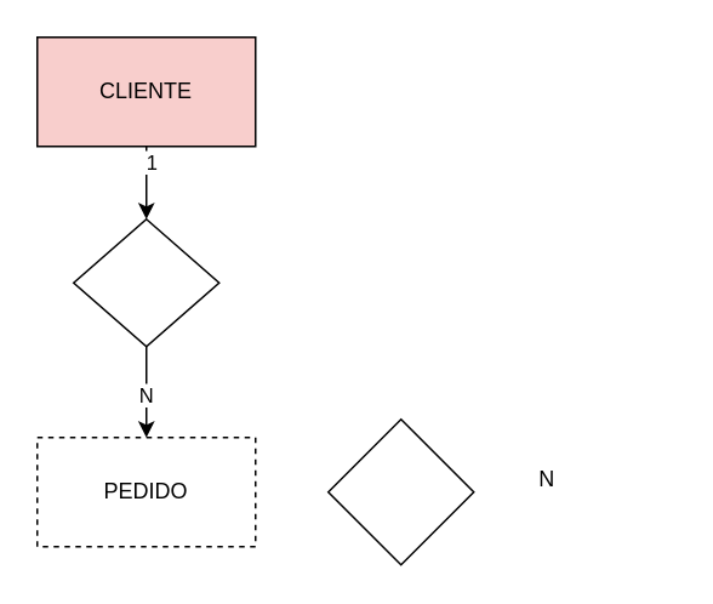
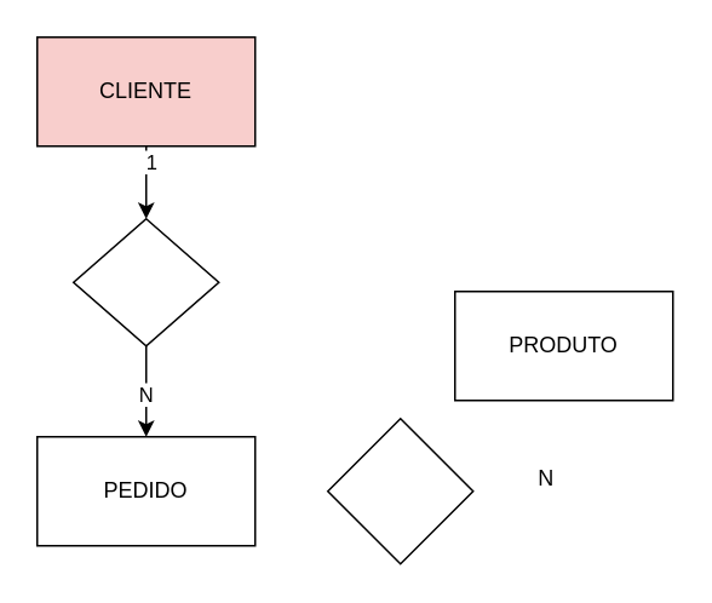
  <mxCell id="0" />
  <mxCell id="1" parent="0" />
  <mxCell id="2" value="" style="edgeStyle=orthogonalEdgeStyle;rounded=0;orthogonalLoop=1;jettySize=auto;html=1;" edge="1" parent="1" source="4" target="9"><mxGeometry relative="1" as="geometry" /></mxCell>
  <mxCell id="3" value="1" style="edgeLabel;html=1;align=center;verticalAlign=middle;resizable=0;points=[];" vertex="1" connectable="0" parent="2"><mxGeometry x="-0.604" y="2" relative="1" as="geometry"><mxPoint as="offset" /></mxGeometry></mxCell>
  <mxCell id="4" value="CLIENTE" style="rounded=0;whiteSpace=wrap;html=1;fillColor=#f8cecc;" vertex="1" parent="1"><mxGeometry x="20" y="20" width="120" height="60" as="geometry" /></mxCell>
- <mxCell id="6" value="PEDIDO" style="rounded=0;whiteSpace=wrap;html=1;dashed=1;" vertex="1" parent="1"><mxGeometry x="20" y="240" width="120" height="60" as="geometry" /></mxCell>
+ <mxCell id="5" value="PRODUTO" style="rounded=0;whiteSpace=wrap;html=1;" vertex="1" parent="1"><mxGeometry x="250" y="160" width="120" height="60" as="geometry" /></mxCell>
+ <mxCell id="6" value="PEDIDO" style="rounded=0;whiteSpace=wrap;html=1;" vertex="1" parent="1"><mxGeometry x="20" y="240" width="120" height="60" as="geometry" /></mxCell>
  <mxCell id="7" style="edgeStyle=orthogonalEdgeStyle;rounded=0;orthogonalLoop=1;jettySize=auto;html=1;exitX=0.5;exitY=1;exitDx=0;exitDy=0;" edge="1" parent="1" source="9" target="6"><mxGeometry relative="1" as="geometry" /></mxCell>
  <mxCell id="8" value="N" style="edgeLabel;html=1;align=center;verticalAlign=middle;resizable=0;points=[];" vertex="1" connectable="0" parent="7"><mxGeometry x="0.034" y="-1" relative="1" as="geometry"><mxPoint as="offset" /></mxGeometry></mxCell>
  <mxCell id="9" value="" style="rhombus;whiteSpace=wrap;html=1;rounded=0;" vertex="1" parent="1"><mxGeometry x="40" y="120" width="80" height="70" as="geometry" /></mxCell>
  <mxCell id="10" value="" style="rhombus;whiteSpace=wrap;html=1;" vertex="1" parent="1"><mxGeometry x="180" y="230" width="80" height="80" as="geometry" /></mxCell>
  <mxCell id="11" value="N" style="text;html=1;align=center;verticalAlign=middle;resizable=0;points=[];autosize=1;strokeColor=none;fillColor=none;" vertex="1" parent="1"><mxGeometry x="285" y="248" width="30" height="30" as="geometry" /></mxCell>
